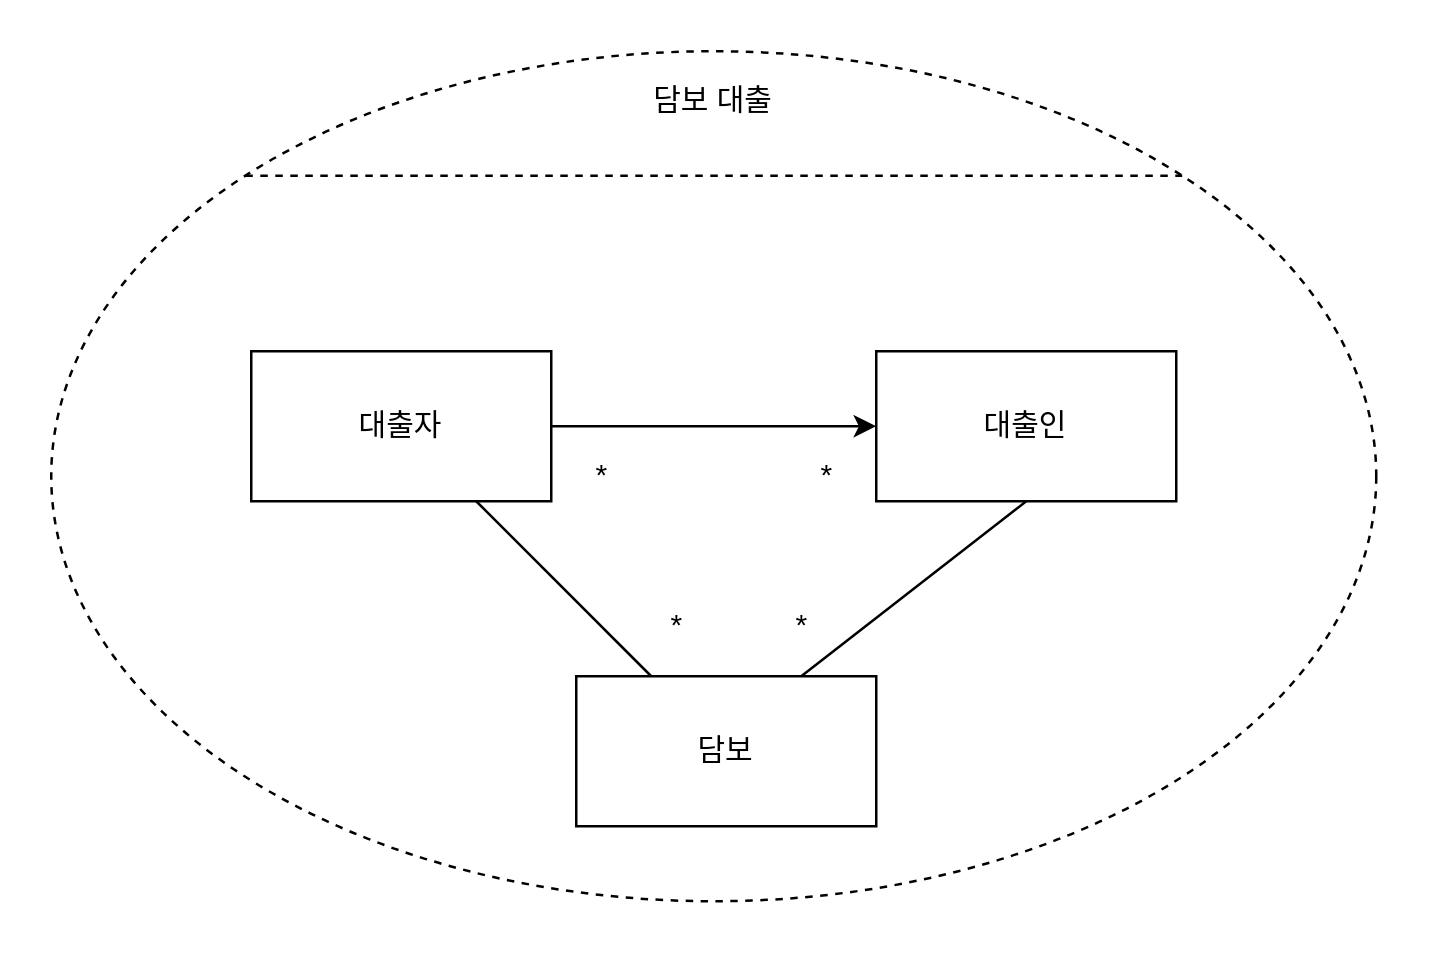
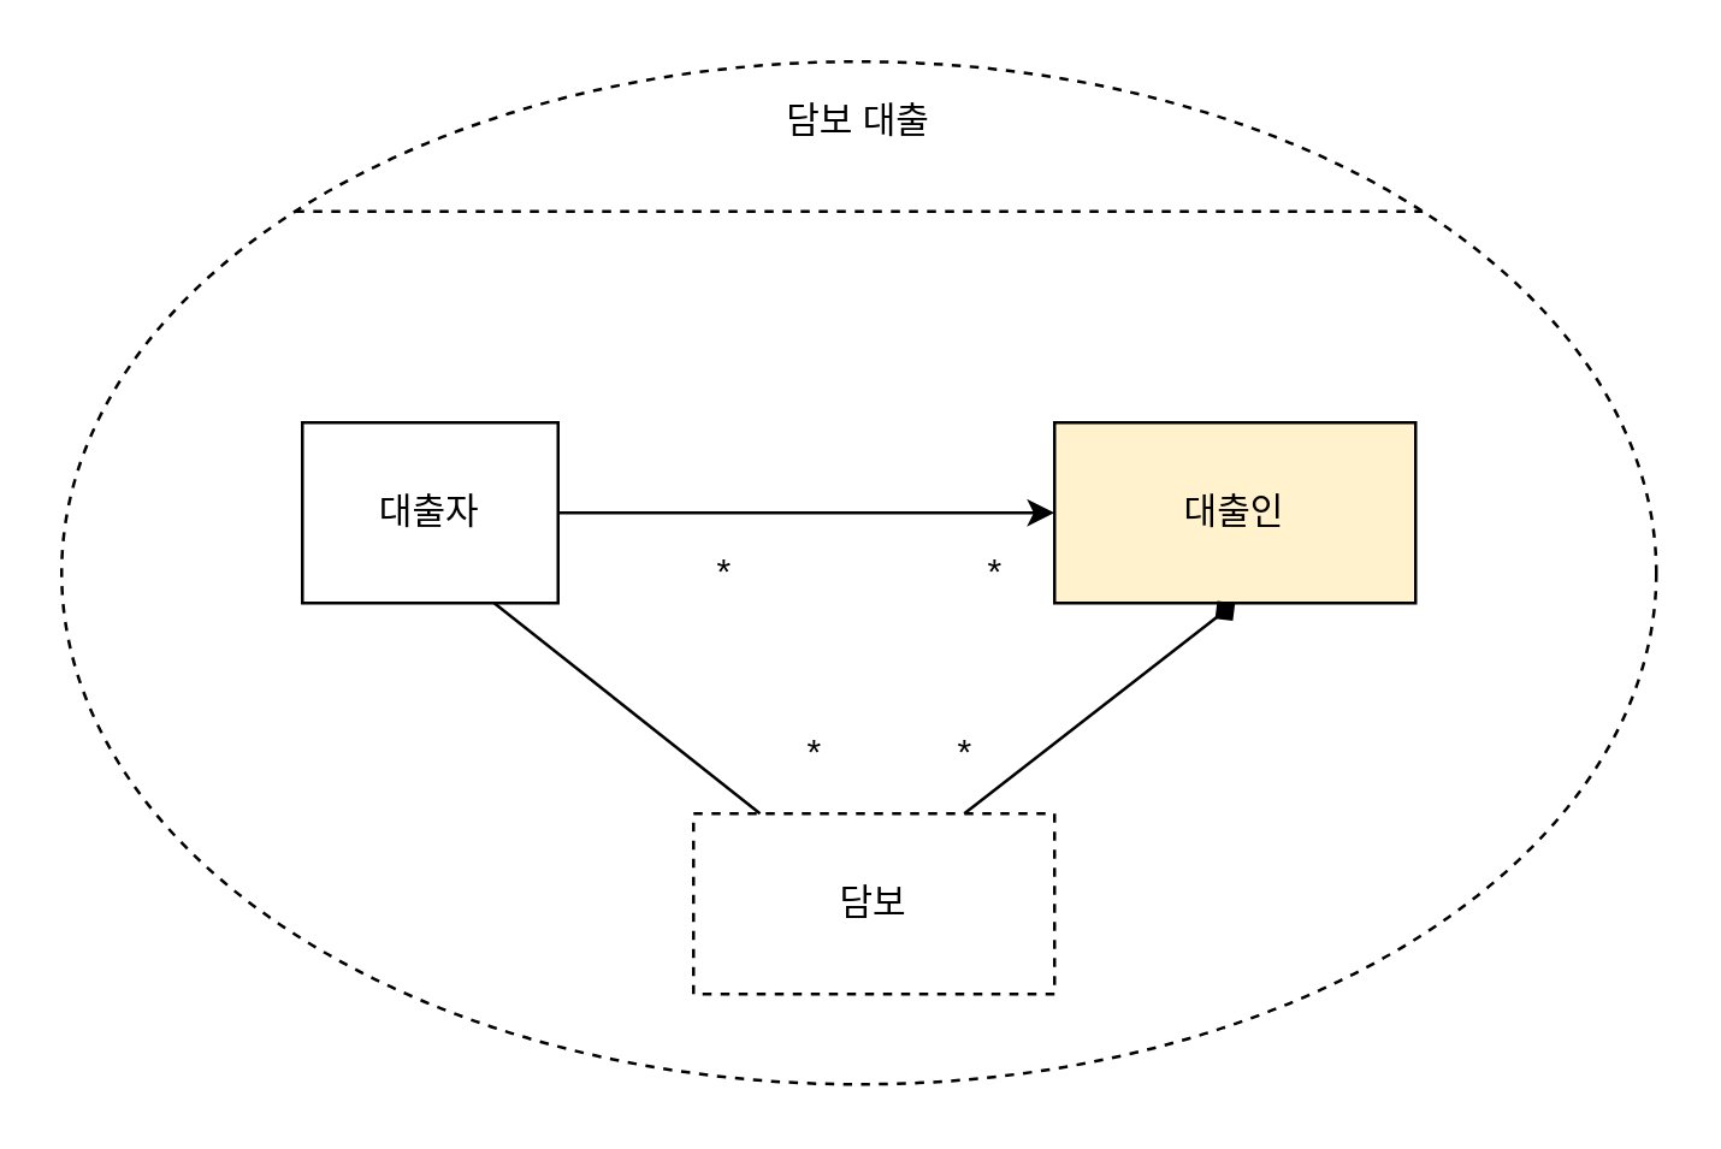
  <mxCell id="0" />
  <mxCell id="1" parent="0" />
  <mxCell id="2" value="" style="ellipse;whiteSpace=wrap;html=1;dashed=1;" vertex="1" parent="1"><mxGeometry x="20" y="20" width="530" height="340" as="geometry" /></mxCell>
- <mxCell id="3" value="대출자" style="rounded=0;whiteSpace=wrap;html=1;" vertex="1" parent="1"><mxGeometry x="100" y="140" width="120" height="60" as="geometry" /></mxCell>
- <mxCell id="4" value="대출인" style="rounded=0;whiteSpace=wrap;html=1;" vertex="1" parent="1"><mxGeometry x="350" y="140" width="120" height="60" as="geometry" /></mxCell>
- <mxCell id="5" value="담보" style="rounded=0;whiteSpace=wrap;html=1;" vertex="1" parent="1"><mxGeometry x="230" y="270" width="120" height="60" as="geometry" /></mxCell>
+ <mxCell id="3" value="대출자" style="rounded=0;whiteSpace=wrap;html=1;" vertex="1" parent="1"><mxGeometry x="100" y="140" width="85" height="60" as="geometry" /></mxCell>
+ <mxCell id="4" value="대출인" style="rounded=0;whiteSpace=wrap;html=1;fillColor=#fff2cc;" vertex="1" parent="1"><mxGeometry x="350" y="140" width="120" height="60" as="geometry" /></mxCell>
+ <mxCell id="5" value="담보" style="rounded=0;whiteSpace=wrap;html=1;dashed=1;" vertex="1" parent="1"><mxGeometry x="230" y="270" width="120" height="60" as="geometry" /></mxCell>
  <mxCell id="6" value="" style="endArrow=classic;html=1;entryX=0;entryY=0.5;entryDx=0;entryDy=0;" edge="1" parent="1" source="3" target="4"><mxGeometry width="50" height="50" relative="1" as="geometry"><mxPoint x="140" y="190" as="sourcePoint" /><mxPoint x="190" y="140" as="targetPoint" /></mxGeometry></mxCell>
- <mxCell id="7" value="" style="endArrow=none;html=1;entryX=0.5;entryY=1;entryDx=0;entryDy=0;exitX=0.75;exitY=0;exitDx=0;exitDy=0;" edge="1" parent="1" source="5" target="4"><mxGeometry width="50" height="50" relative="1" as="geometry"><mxPoint x="230" y="180" as="sourcePoint" /><mxPoint x="360" y="180" as="targetPoint" /></mxGeometry></mxCell>
+ <mxCell id="7" value="" style="endArrow=diamond;html=1;entryX=0.5;entryY=1;entryDx=0;entryDy=0;exitX=0.75;exitY=0;exitDx=0;exitDy=0;" edge="1" parent="1" source="5" target="4"><mxGeometry width="50" height="50" relative="1" as="geometry"><mxPoint x="230" y="180" as="sourcePoint" /><mxPoint x="360" y="180" as="targetPoint" /></mxGeometry></mxCell>
  <mxCell id="8" value="" style="endArrow=none;html=1;entryX=0.75;entryY=1;entryDx=0;entryDy=0;" edge="1" parent="1" source="5" target="3"><mxGeometry width="50" height="50" relative="1" as="geometry"><mxPoint x="330" y="280" as="sourcePoint" /><mxPoint x="420" y="210" as="targetPoint" /></mxGeometry></mxCell>
  <mxCell id="9" value="*" style="text;html=1;align=center;verticalAlign=middle;resizable=0;points=[];autosize=1;" vertex="1" parent="1"><mxGeometry x="310" y="240" width="20" height="20" as="geometry" /></mxCell>
  <mxCell id="10" value="*" style="text;html=1;align=center;verticalAlign=middle;resizable=0;points=[];autosize=1;" vertex="1" parent="1"><mxGeometry x="260" y="240" width="20" height="20" as="geometry" /></mxCell>
  <mxCell id="11" value="*" style="text;html=1;align=center;verticalAlign=middle;resizable=0;points=[];autosize=1;" vertex="1" parent="1"><mxGeometry x="320" y="180" width="20" height="20" as="geometry" /></mxCell>
  <mxCell id="12" value="*" style="text;html=1;align=center;verticalAlign=middle;resizable=0;points=[];autosize=1;" vertex="1" parent="1"><mxGeometry x="230" y="180" width="20" height="20" as="geometry" /></mxCell>
  <mxCell id="13" value="담보 대출" style="text;html=1;strokeColor=none;fillColor=none;align=center;verticalAlign=middle;whiteSpace=wrap;rounded=0;" vertex="1" parent="1"><mxGeometry x="245" y="30" width="80" height="20" as="geometry" /></mxCell>
  <mxCell id="14" value="" style="endArrow=none;html=1;entryX=1;entryY=0;entryDx=0;entryDy=0;exitX=0;exitY=0;exitDx=0;exitDy=0;dashed=1;" edge="1" parent="1" source="2" target="2"><mxGeometry width="50" height="50" relative="1" as="geometry"><mxPoint x="140" y="180" as="sourcePoint" /><mxPoint x="190" y="130" as="targetPoint" /></mxGeometry></mxCell>
